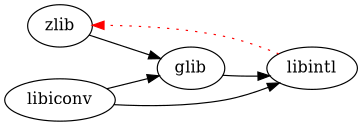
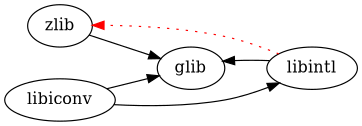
  digraph {
    rankdir=LR
    zlib
    glib
    libiconv
    libintl
    zlib -> glib
    libiconv -> glib
    libiconv -> libintl
    libintl -> zlib [color=red style=dotted]
-   glib -> libintl
+   libintl -> glib
  }
